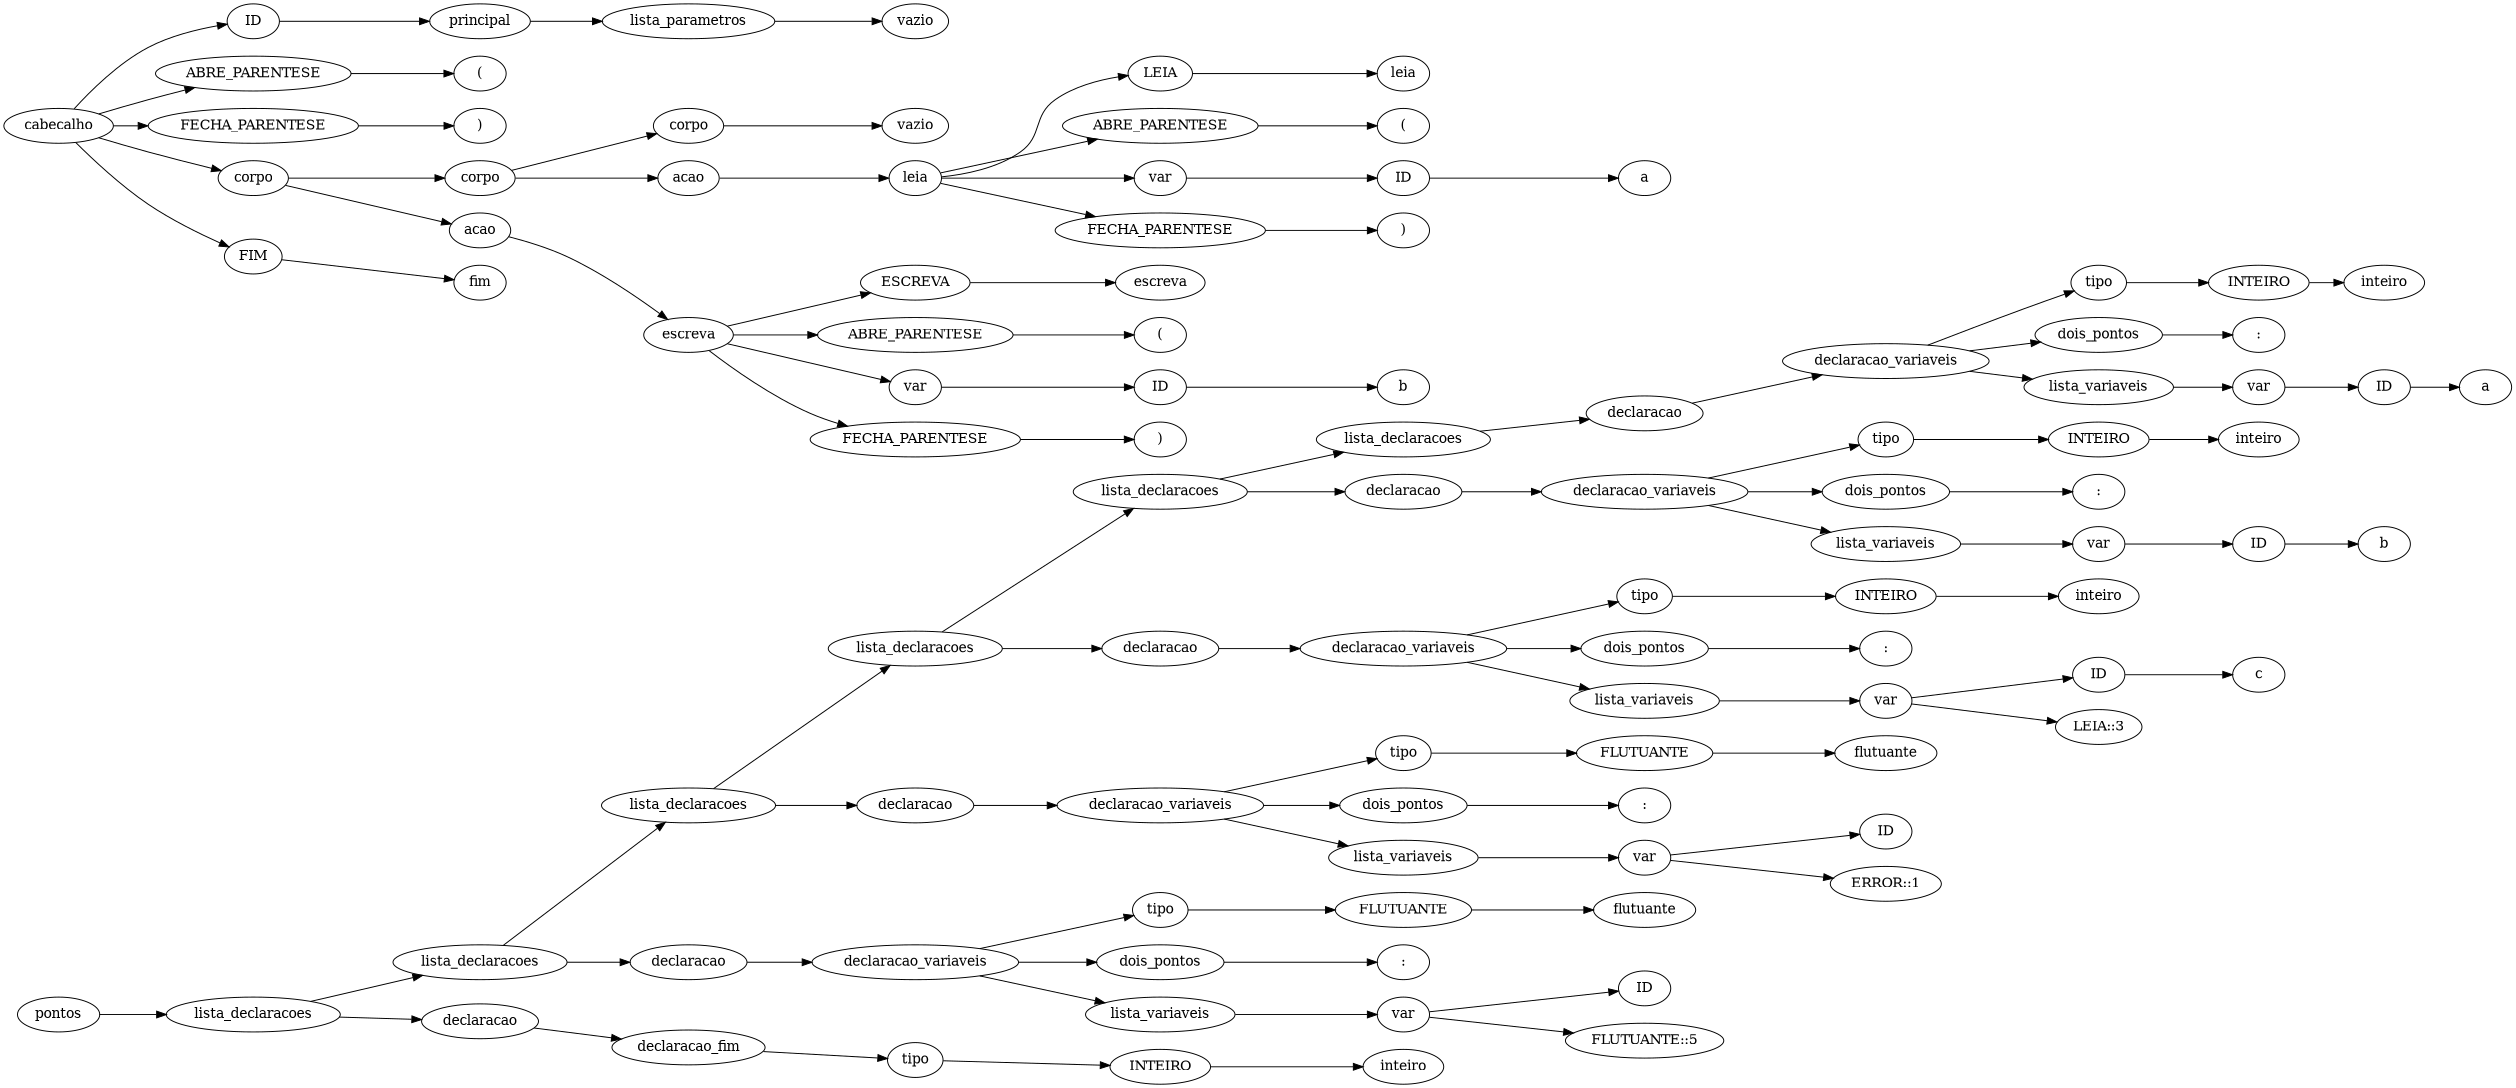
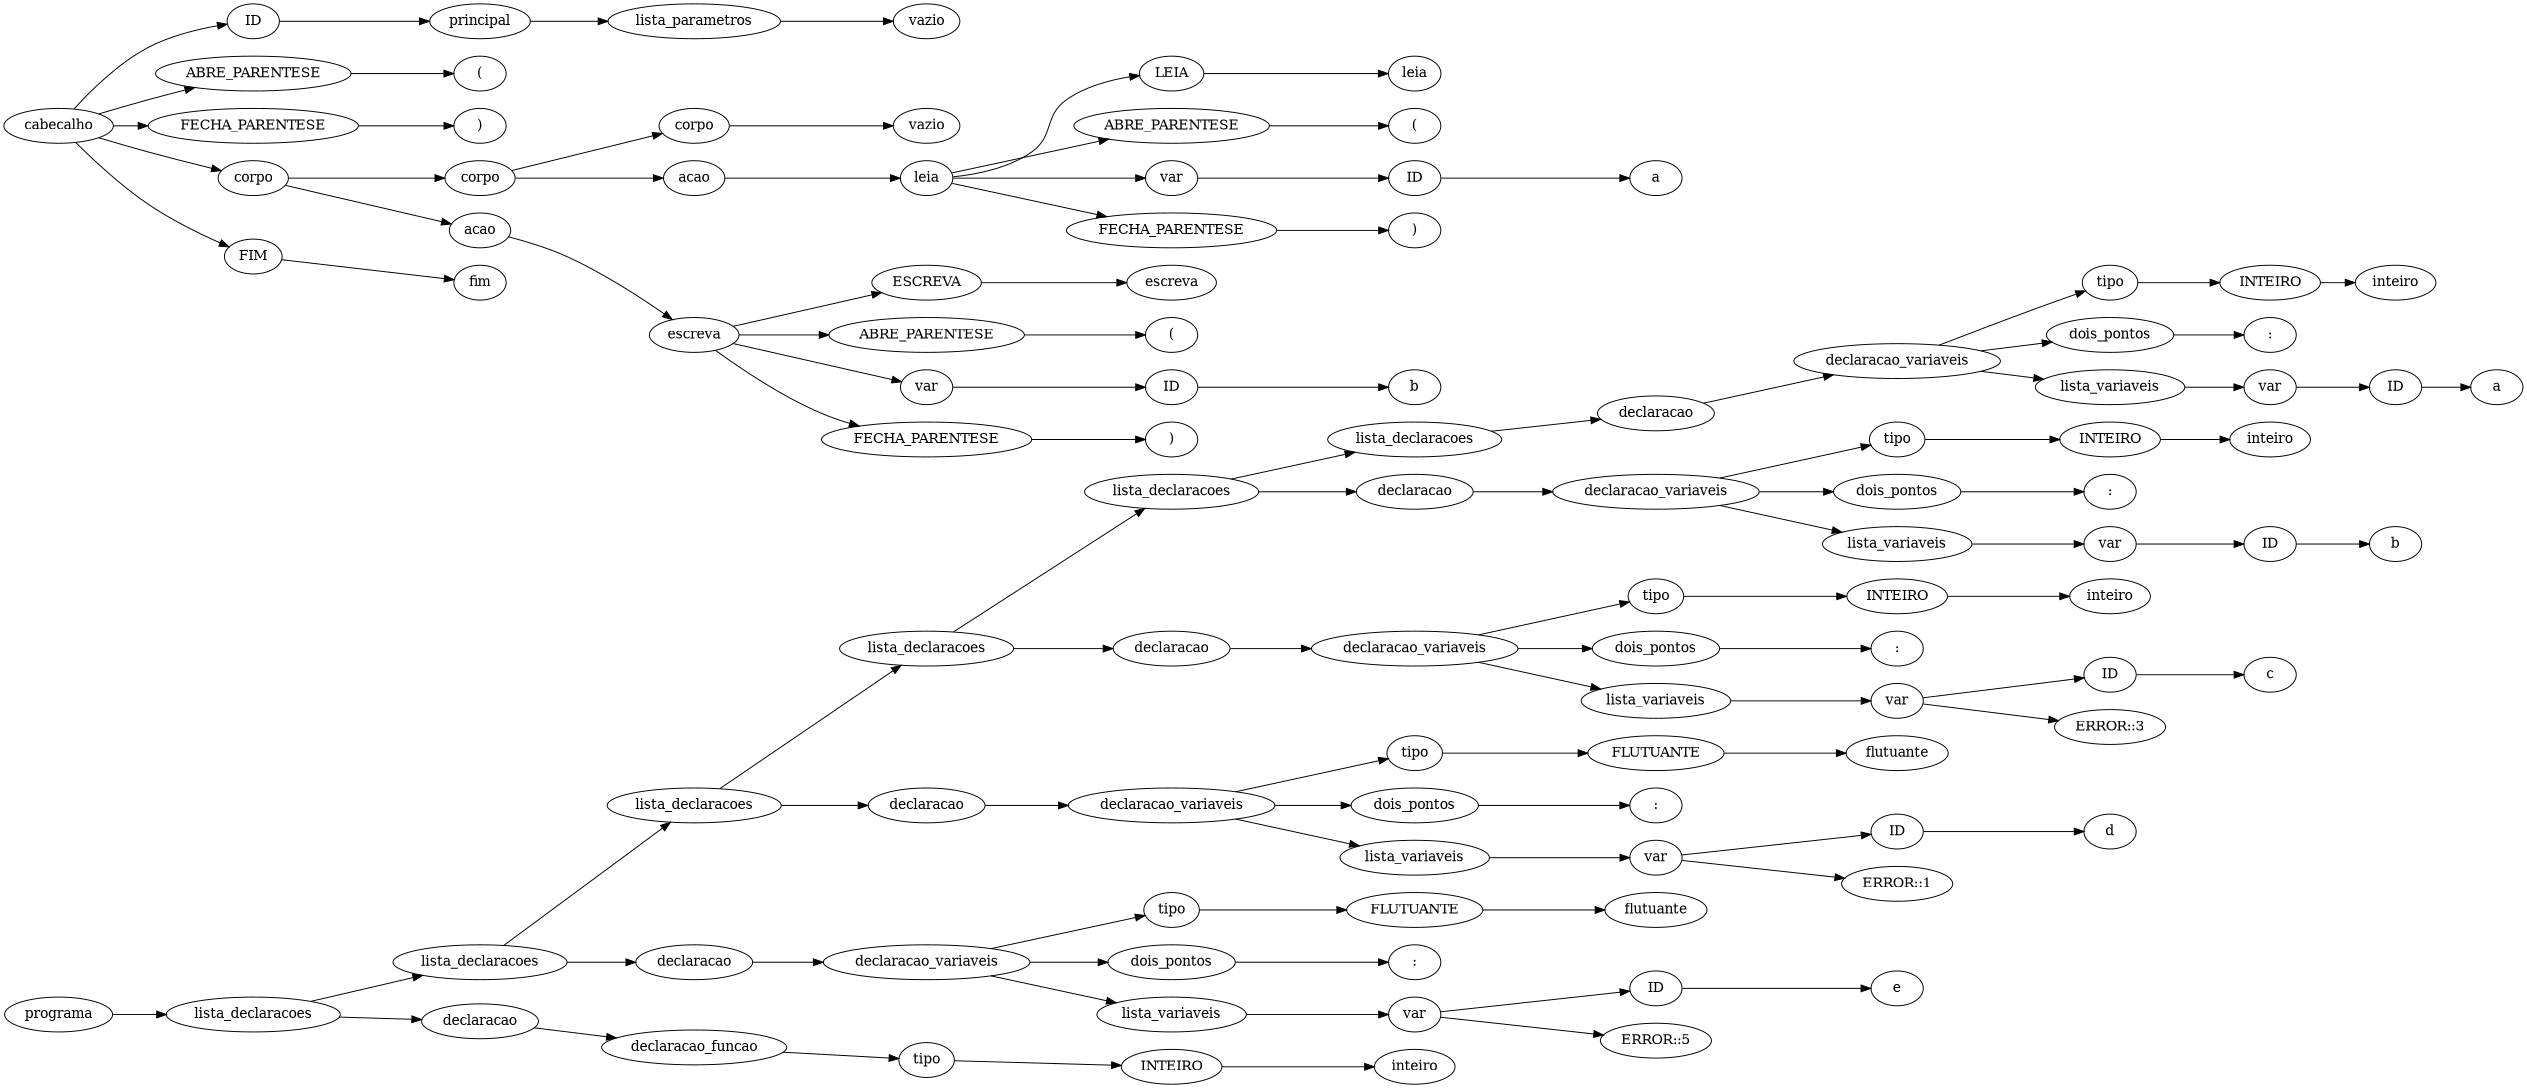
  digraph {
    rankdir=LR
-   n1 [label=pontos]
+   n1 [label=programa]
    n2 [label=lista_declaracoes]
    n3 [label=lista_declaracoes]
    n4 [label=declaracao]
    n5 [label=lista_declaracoes]
    n6 [label=declaracao]
-   n7 [label=declaracao_fim]
+   n7 [label=declaracao_funcao]
    n8 [label=lista_declaracoes]
    n9 [label=declaracao]
    n10 [label=declaracao_variaveis]
    n11 [label=lista_declaracoes]
    n12 [label=declaracao]
    n13 [label=declaracao_variaveis]
    n14 [label=lista_declaracoes]
    n15 [label=declaracao]
    n16 [label=declaracao_variaveis]
    n17 [label=declaracao]
    n18 [label=declaracao_variaveis]
    n19 [label=declaracao_variaveis]
    n20 [label=tipo]
    n21 [label=dois_pontos]
    n22 [label=lista_variaveis]
    n23 [label=INTEIRO]
    n24 [label=":"]
    n25 [label=var]
    n26 [label=inteiro]
    n27 [label=ID]
    n28 [label=a]
    n29 [label=tipo]
    n30 [label=dois_pontos]
    n31 [label=lista_variaveis]
    n32 [label=INTEIRO]
    n33 [label=":"]
    n34 [label=var]
    n35 [label=inteiro]
    n36 [label=ID]
    n37 [label=b]
    n38 [label=tipo]
    n39 [label=dois_pontos]
    n40 [label=lista_variaveis]
    n41 [label=INTEIRO]
    n42 [label=":"]
    n43 [label=var]
    n44 [label=inteiro]
    n45 [label=ID]
-   n46 [label="LEIA::3"]
+   n46 [label="ERROR::3"]
    n47 [label=c]
    n48 [label=tipo]
    n49 [label=dois_pontos]
    n50 [label=lista_variaveis]
    n51 [label=FLUTUANTE]
    n52 [label=":"]
    n53 [label=var]
    n54 [label=flutuante]
    n55 [label=ID]
    n56 [label="ERROR::1"]
+   n57 [label=d]
    n58 [label=tipo]
    n59 [label=dois_pontos]
    n60 [label=lista_variaveis]
    n61 [label=FLUTUANTE]
    n62 [label=":"]
    n63 [label=var]
    n64 [label=flutuante]
    n65 [label=ID]
-   n66 [label="FLUTUANTE::5"]
+   n66 [label="ERROR::5"]
+   n67 [label=e]
    n68 [label=tipo]
    n69 [label=INTEIRO]
    n70 [label=cabecalho]
    n71 [label=ID]
    n72 [label=ABRE_PARENTESE]
    n73 [label=FECHA_PARENTESE]
    n74 [label=corpo]
    n75 [label=FIM]
    n76 [label=inteiro]
    n77 [label=principal]
    n78 [label="("]
    n79 [label=lista_parametros]
    n80 [label=vazio]
    n81 [label=")"]
    n82 [label=corpo]
    n83 [label=acao]
    n84 [label=fim]
    n85 [label=corpo]
    n86 [label=acao]
    n87 [label=escreva]
    n88 [label=vazio]
    n89 [label=leia]
    n90 [label=LEIA]
    n91 [label=ABRE_PARENTESE]
    n92 [label=var]
    n93 [label=FECHA_PARENTESE]
    n94 [label=leia]
    n95 [label="("]
    n96 [label=ID]
    n97 [label=")"]
    n98 [label=a]
    n99 [label=ESCREVA]
    n100 [label=ABRE_PARENTESE]
    n101 [label=var]
    n102 [label=FECHA_PARENTESE]
    n103 [label=escreva]
    n104 [label="("]
    n105 [label=ID]
    n106 [label=")"]
    n107 [label=b]
    n1 -> n2
    n2 -> n3
    n2 -> n4
    n3 -> n5
    n3 -> n6
    n4 -> n7
    n5 -> n8
    n5 -> n9
    n6 -> n10
    n7 -> n68
    n8 -> n11
    n8 -> n12
    n9 -> n13
    n10 -> n58
    n10 -> n59
    n10 -> n60
    n11 -> n14
    n11 -> n15
    n12 -> n16
    n13 -> n48
    n13 -> n49
    n13 -> n50
    n14 -> n17
    n15 -> n18
    n16 -> n38
    n16 -> n39
    n16 -> n40
    n17 -> n19
    n18 -> n29
    n18 -> n30
    n18 -> n31
    n19 -> n20
    n19 -> n21
    n19 -> n22
    n20 -> n23
    n21 -> n24
    n22 -> n25
    n23 -> n26
    n25 -> n27
    n27 -> n28
    n29 -> n32
    n30 -> n33
    n31 -> n34
    n32 -> n35
    n34 -> n36
    n36 -> n37
    n38 -> n41
    n39 -> n42
    n40 -> n43
    n41 -> n44
    n43 -> n45
    n43 -> n46
    n45 -> n47
    n48 -> n51
    n49 -> n52
    n50 -> n53
    n51 -> n54
    n53 -> n55
    n53 -> n56
+   n55 -> n57
    n58 -> n61
    n59 -> n62
    n60 -> n63
    n61 -> n64
    n63 -> n65
    n63 -> n66
+   n65 -> n67
    n68 -> n69
    n69 -> n76
    n70 -> n71
    n70 -> n72
    n70 -> n73
    n70 -> n74
    n70 -> n75
    n71 -> n77
    n72 -> n78
    n73 -> n81
    n74 -> n82
    n74 -> n83
    n75 -> n84
    n77 -> n79
    n79 -> n80
    n82 -> n85
    n82 -> n86
    n83 -> n87
    n85 -> n88
    n86 -> n89
    n87 -> n99
    n87 -> n100
    n87 -> n101
    n87 -> n102
    n89 -> n90
    n89 -> n91
    n89 -> n92
    n89 -> n93
    n90 -> n94
    n91 -> n95
    n92 -> n96
    n93 -> n97
    n96 -> n98
    n99 -> n103
    n100 -> n104
    n101 -> n105
    n102 -> n106
    n105 -> n107
  }
